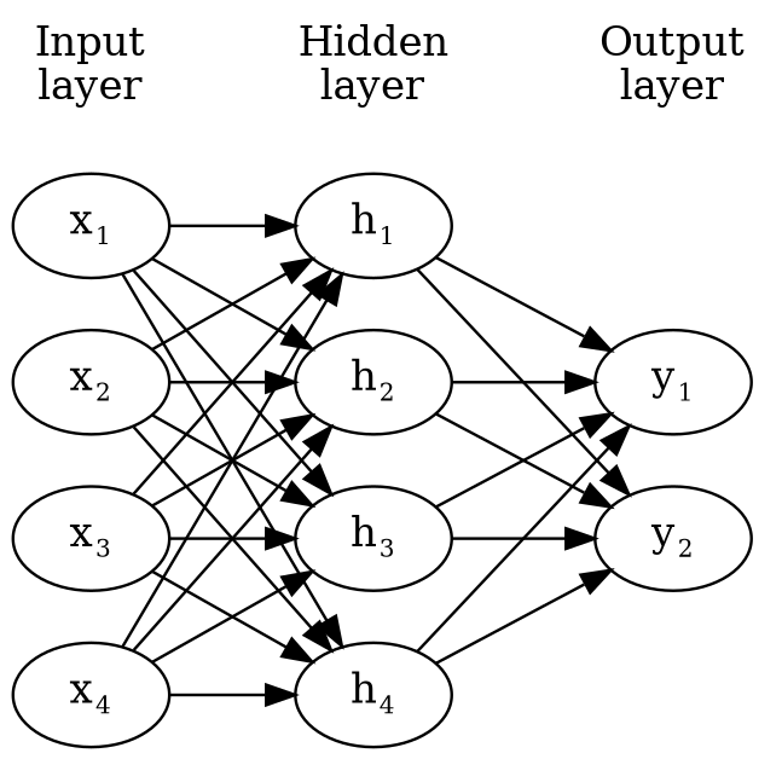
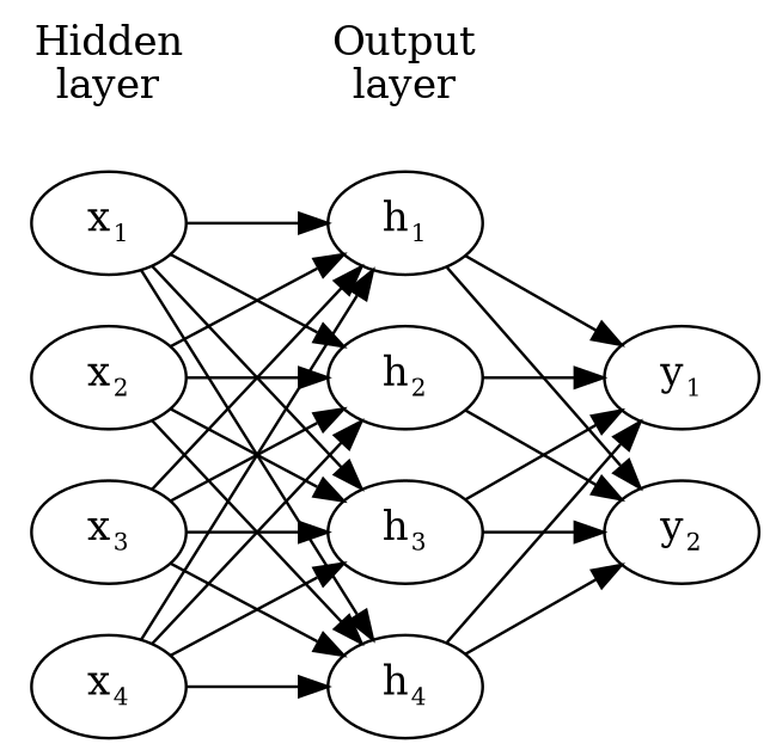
  digraph {
    rankdir=LR
    splines=line
    n1 [label=<x<sub><font point-size="10">3</font></sub>>]
    n2 [label=<h<sub><font point-size="10">3</font></sub>>]
    n3 [label=<h<sub><font point-size="10">4</font></sub>>]
    n4 [label=<h<sub><font point-size="10">1</font></sub>>]
    n5 [label=<h<sub><font point-size="10">2</font></sub>>]
    n6 [label=<x<sub><font point-size="10">4</font></sub>>]
    n7 [label=<x<sub><font point-size="10">1</font></sub>>]
    n8 [label=<x<sub><font point-size="10">2</font></sub>>]
    n9 [label=<y<sub><font point-size="10">1</font></sub>>]
    n10 [label=<y<sub><font point-size="10">2</font></sub>>]
-   n11 [label=<Input<br/>layer> shape=none]
    n12 [label=<Hidden<br/>layer> shape=none]
    n13 [label=<Output<br/>layer> shape=none]
    n1 -> n2
    n1 -> n3
    n1 -> n4
    n1 -> n5
    n2 -> n9
    n2 -> n10
    n3 -> n9
    n3 -> n10
    n4 -> n9
    n4 -> n10
    n5 -> n9
    n5 -> n10
    n6 -> n2
    n6 -> n3
    n6 -> n4
    n6 -> n5
    n7 -> n2
    n7 -> n3
    n7 -> n4
    n7 -> n5
    n8 -> n2
    n8 -> n3
    n8 -> n4
    n8 -> n5
-   n11 -> n12 [style=invis]
    n12 -> n13 [style=invis]
  }
